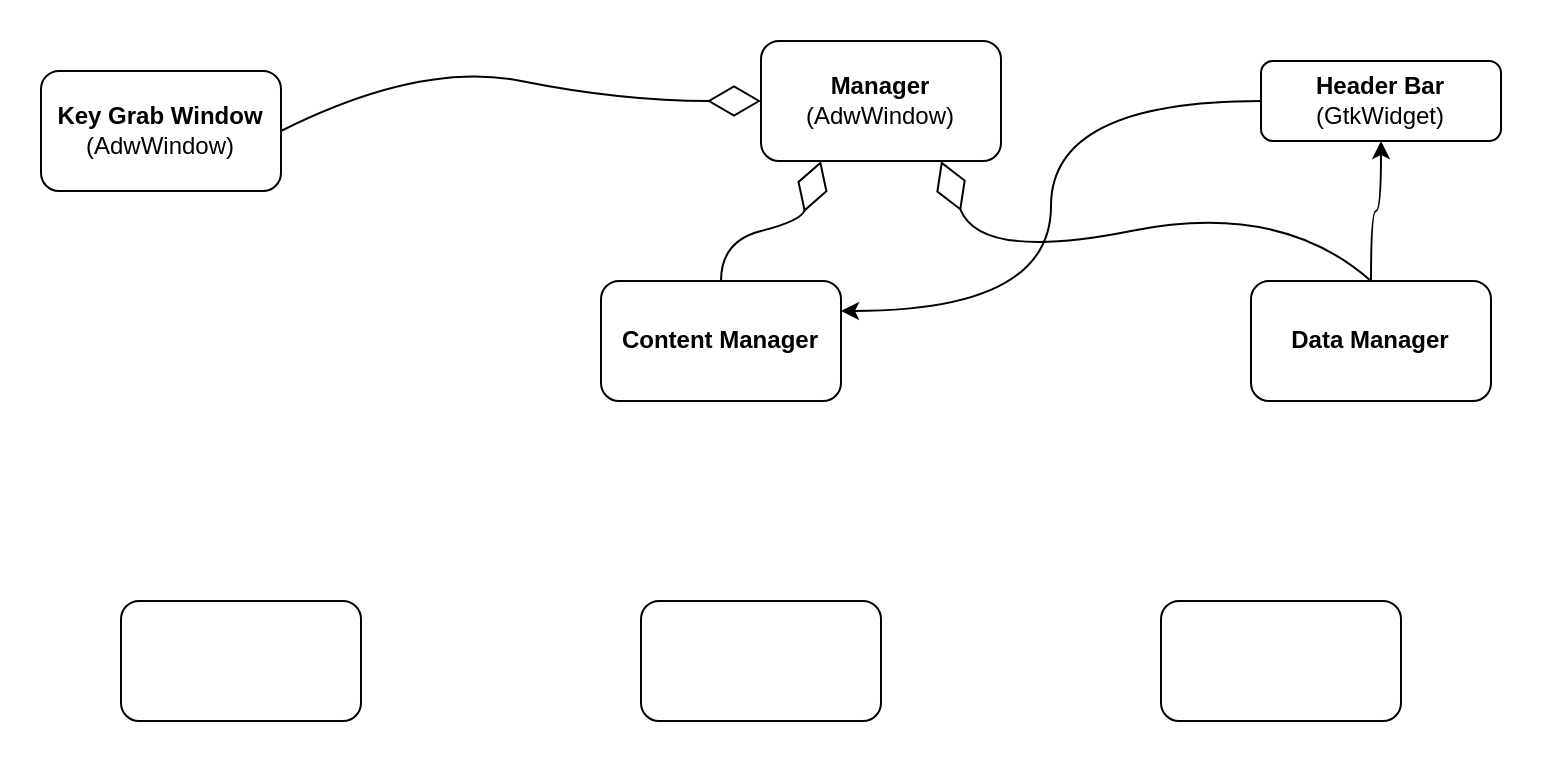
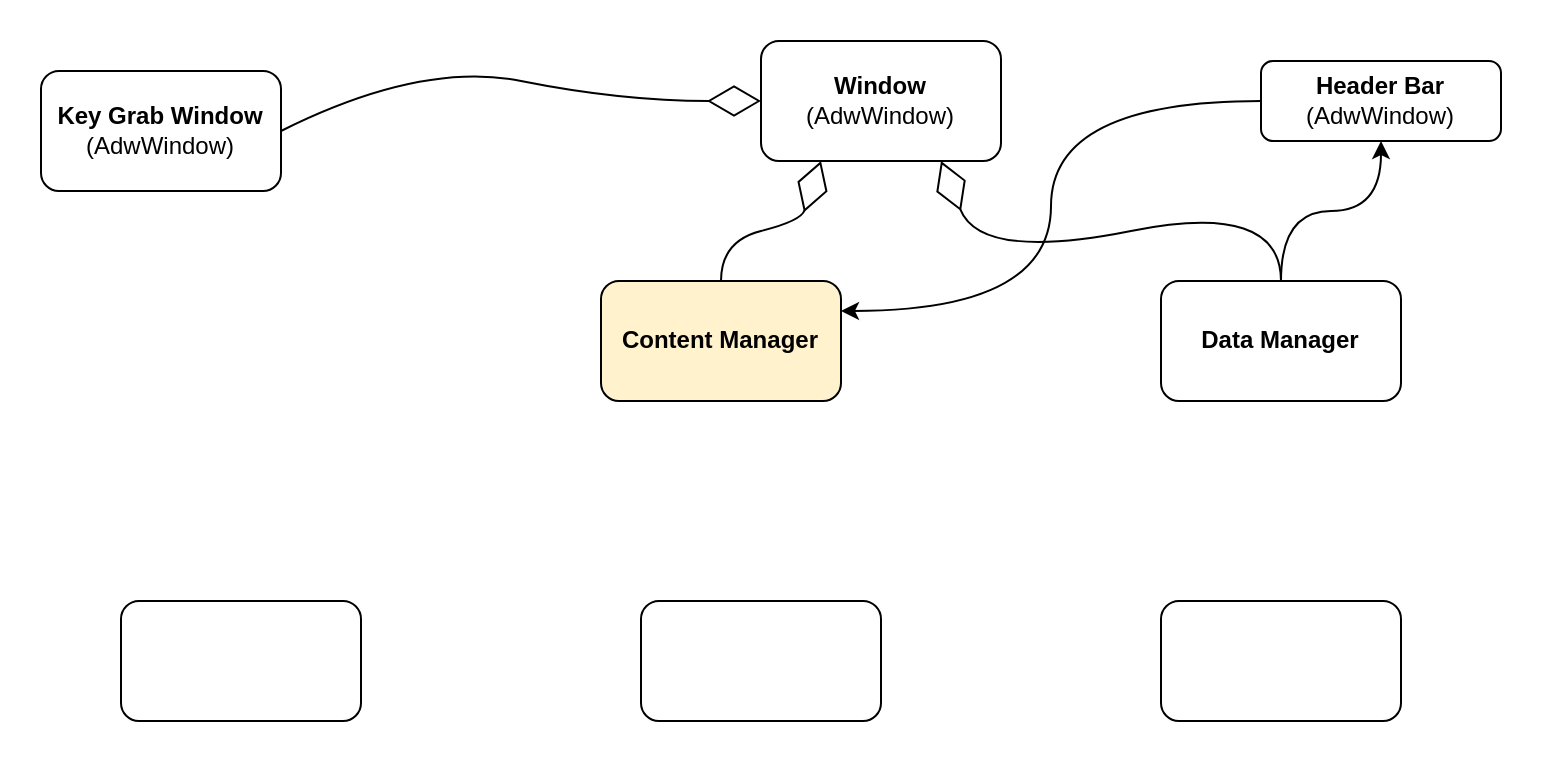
  <mxCell id="0" />
  <mxCell id="1" parent="0" />
- <mxCell id="2" value="&lt;div&gt;&lt;b&gt;Manager&lt;/b&gt;&lt;/div&gt;&lt;div&gt;(AdwWindow)&lt;br&gt;&lt;/div&gt;" style="rounded=1;whiteSpace=wrap;html=1;" parent="1" vertex="1"><mxGeometry x="380" y="20" width="120" height="60" as="geometry" /></mxCell>
+ <mxCell id="2" value="&lt;div&gt;&lt;b&gt;Window&lt;/b&gt;&lt;/div&gt;&lt;div&gt;(AdwWindow)&lt;br&gt;&lt;/div&gt;" style="rounded=1;whiteSpace=wrap;html=1;" parent="1" vertex="1"><mxGeometry x="380" y="20" width="120" height="60" as="geometry" /></mxCell>
  <mxCell id="3" style="edgeStyle=orthogonalEdgeStyle;curved=1;rounded=0;orthogonalLoop=1;jettySize=auto;html=1;" edge="1" parent="1" source="4" target="6"><mxGeometry relative="1" as="geometry"><mxPoint x="430" y="180" as="targetPoint" /></mxGeometry></mxCell>
- <mxCell id="4" value="&lt;b&gt;Data Manager&lt;/b&gt;" style="rounded=1;whiteSpace=wrap;html=1;" parent="1" vertex="1"><mxGeometry x="625" y="140" width="120" height="60" as="geometry" /></mxCell>
+ <mxCell id="4" value="&lt;b&gt;Data Manager&lt;/b&gt;" style="rounded=1;whiteSpace=wrap;html=1;" parent="1" vertex="1"><mxGeometry x="580" y="140" width="120" height="60" as="geometry" /></mxCell>
  <mxCell id="5" style="edgeStyle=orthogonalEdgeStyle;curved=1;rounded=0;orthogonalLoop=1;jettySize=auto;html=1;entryX=1;entryY=0.25;entryDx=0;entryDy=0;" edge="1" parent="1" source="6" target="7"><mxGeometry relative="1" as="geometry" /></mxCell>
- <mxCell id="6" value="&lt;div&gt;&lt;b&gt;Header Bar&lt;/b&gt;&lt;/div&gt;(GtkWidget)" style="rounded=1;whiteSpace=wrap;html=1;" parent="1" vertex="1"><mxGeometry x="630" y="30" width="120" height="40" as="geometry" /></mxCell>
- <mxCell id="7" value="&lt;b&gt;Content Manager&lt;/b&gt;" style="rounded=1;whiteSpace=wrap;html=1;" vertex="1" parent="1"><mxGeometry x="300" y="140" width="120" height="60" as="geometry" /></mxCell>
+ <mxCell id="6" value="&lt;div&gt;&lt;b&gt;Header Bar&lt;/b&gt;&lt;/div&gt;(AdwWindow)" style="rounded=1;whiteSpace=wrap;html=1;" parent="1" vertex="1"><mxGeometry x="630" y="30" width="120" height="40" as="geometry" /></mxCell>
+ <mxCell id="7" value="&lt;b&gt;Content Manager&lt;/b&gt;" style="rounded=1;whiteSpace=wrap;html=1;fillColor=#fff2cc;" vertex="1" parent="1"><mxGeometry x="300" y="140" width="120" height="60" as="geometry" /></mxCell>
  <mxCell id="8" value="&lt;div&gt;&lt;b&gt;Key Grab Window&lt;/b&gt;&lt;/div&gt;&lt;div&gt;(AdwWindow)&lt;br&gt;&lt;/div&gt;" style="rounded=1;whiteSpace=wrap;html=1;" vertex="1" parent="1"><mxGeometry x="20" y="35" width="120" height="60" as="geometry" /></mxCell>
  <mxCell id="9" value="" style="endArrow=diamondThin;endFill=0;endSize=24;html=1;rounded=0;curved=1;exitX=1;exitY=0.5;exitDx=0;exitDy=0;entryX=0;entryY=0.5;entryDx=0;entryDy=0;" edge="1" parent="1" source="8" target="2"><mxGeometry width="160" relative="1" as="geometry"><mxPoint x="280" y="200" as="sourcePoint" /><mxPoint x="440" y="200" as="targetPoint" /><Array as="points"><mxPoint x="210" y="30" /><mxPoint x="310" y="50" /></Array></mxGeometry></mxCell>
  <mxCell id="10" value="" style="endArrow=diamondThin;endFill=0;endSize=24;html=1;rounded=0;curved=1;exitX=0.5;exitY=0;exitDx=0;exitDy=0;entryX=0.25;entryY=1;entryDx=0;entryDy=0;" edge="1" parent="1" source="7" target="2"><mxGeometry width="160" relative="1" as="geometry"><mxPoint x="280" y="200" as="sourcePoint" /><mxPoint x="440" y="200" as="targetPoint" /><Array as="points"><mxPoint x="360" y="120" /><mxPoint x="400" y="110" /></Array></mxGeometry></mxCell>
  <mxCell id="11" value="" style="endArrow=diamondThin;endFill=0;endSize=24;html=1;rounded=0;curved=1;entryX=0.75;entryY=1;entryDx=0;entryDy=0;exitX=0.5;exitY=0;exitDx=0;exitDy=0;" edge="1" parent="1" source="4" target="2"><mxGeometry width="160" relative="1" as="geometry"><mxPoint x="280" y="200" as="sourcePoint" /><mxPoint x="440" y="200" as="targetPoint" /><Array as="points"><mxPoint x="640" y="100" /><mxPoint x="490" y="130" /></Array></mxGeometry></mxCell>
  <mxCell id="12" value="" style="rounded=1;whiteSpace=wrap;html=1;" vertex="1" parent="1"><mxGeometry x="60" y="300" width="120" height="60" as="geometry" /></mxCell>
  <mxCell id="13" value="" style="rounded=1;whiteSpace=wrap;html=1;" vertex="1" parent="1"><mxGeometry x="320" y="300" width="120" height="60" as="geometry" /></mxCell>
  <mxCell id="14" value="" style="rounded=1;whiteSpace=wrap;html=1;" vertex="1" parent="1"><mxGeometry x="580" y="300" width="120" height="60" as="geometry" /></mxCell>
